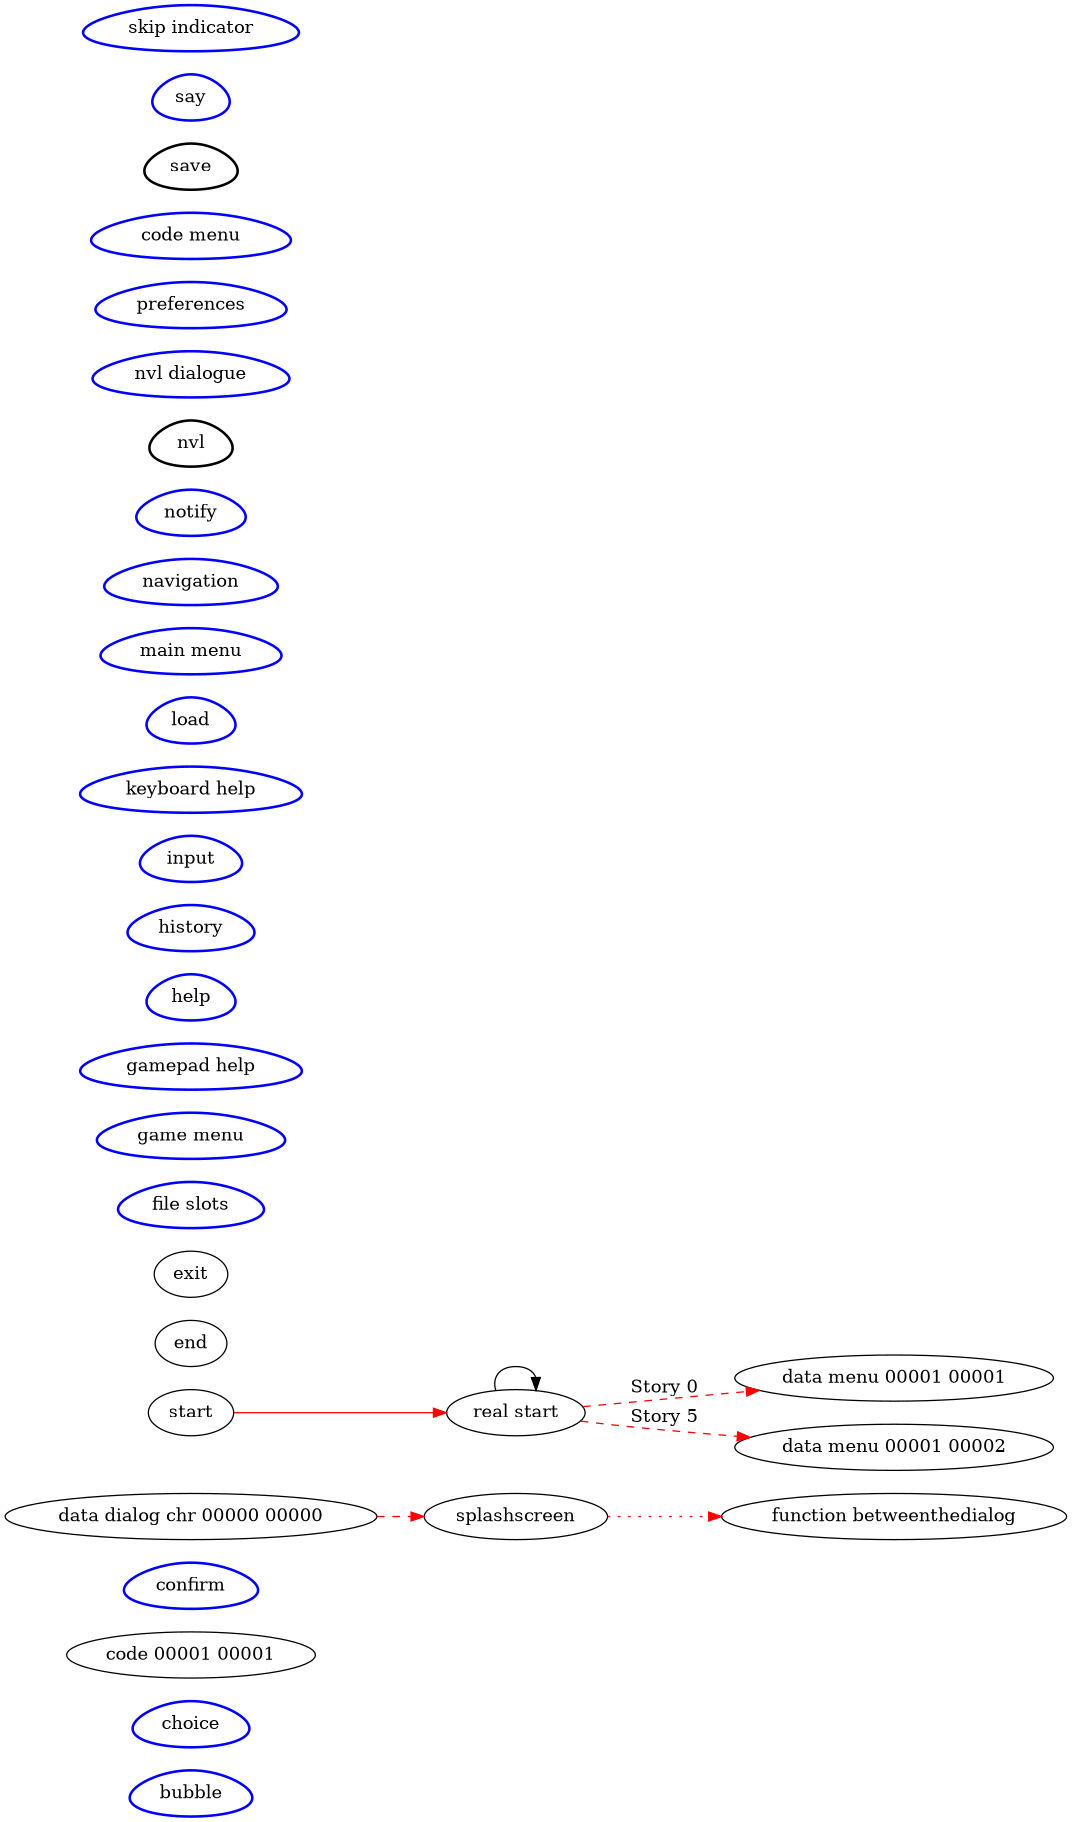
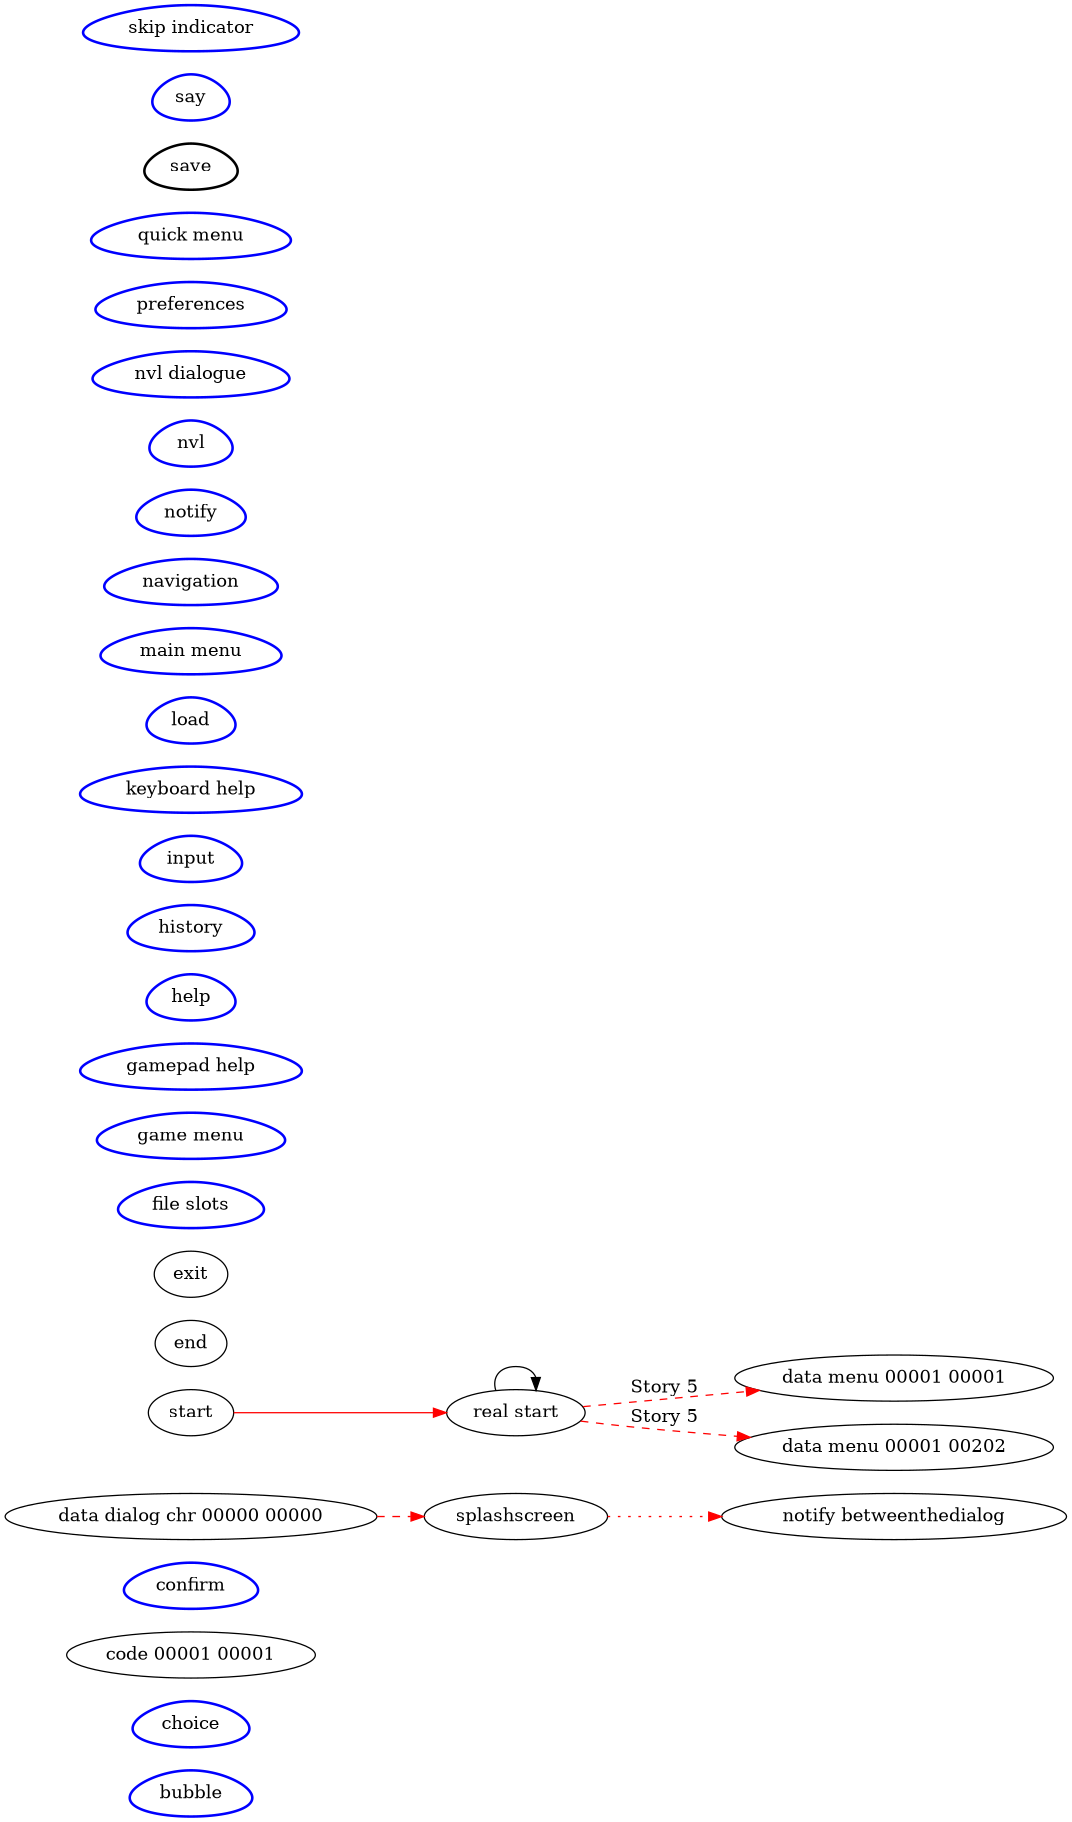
  digraph {
    rankdir=LR
    node [color=blue shape=egg style=bold]
    edge [color=red style=dashed]
    n1 [label=bubble]
    n2 [label=choice]
    n3 [label="code 00001 00001" color="" shape="" style=""]
    n4 [label=confirm]
    n5 [label="data dialog chr 00000 00000" color="" shape="" style=""]
    n6 [label=splashscreen color="" shape="" style=""]
    n7 [label="data menu 00001 00001" color="" shape="" style=""]
-   n8 [label="data menu 00001 00002" color="" shape="" style=""]
+   n8 [label="data menu 00001 00202" color="" shape="" style=""]
    n9 [label=end color="" shape="" style=""]
    n10 [label=exit color="" shape="" style=""]
    n11 [label="file slots"]
-   n12 [label="function betweenthedialog" color="" shape="" style=""]
+   n12 [label="notify betweenthedialog" color="" shape="" style=""]
    n13 [label="game menu"]
    n14 [label="gamepad help"]
    n15 [label=help]
    n16 [label=history]
    n17 [label=input]
    n18 [label="keyboard help"]
    n19 [label=load]
    n20 [label="main menu"]
    n21 [label=navigation]
    n22 [label=notify]
-   n23 [color=black label=nvl]
+   n23 [label=nvl]
    n24 [label="nvl dialogue"]
    n25 [label=preferences]
-   n26 [label="code menu"]
+   n26 [label="quick menu"]
    n27 [label="real start" color="" shape="" style=""]
    n28 [color=black label=save]
    n29 [label=say]
    n30 [label="skip indicator"]
    n31 [label=start color="" shape="" style=""]
    n5 -> n6
    n6 -> n12 [style=dotted]
-   n27 -> n7 [label="Story 0"]
+   n27 -> n7 [label="Story 5"]
    n27 -> n8 [label="Story 5"]
    n27 -> n27 [color="" style=""]
    n31 -> n27 [style=""]
  }
